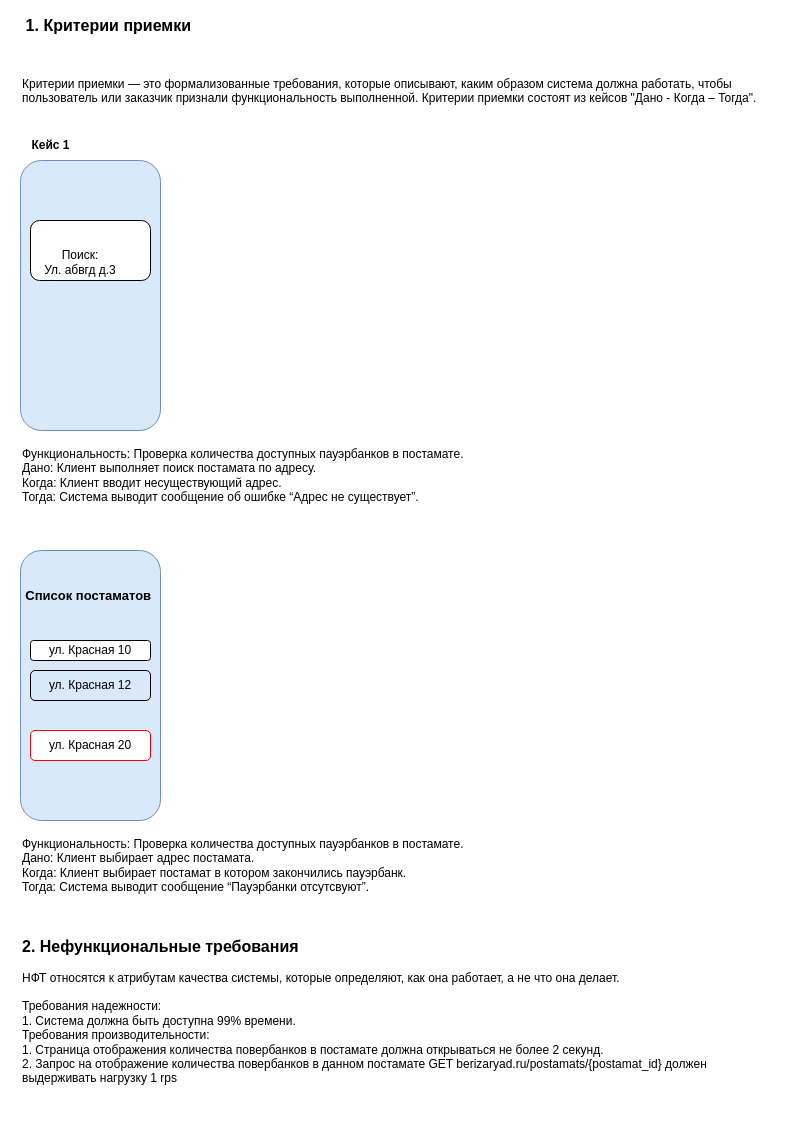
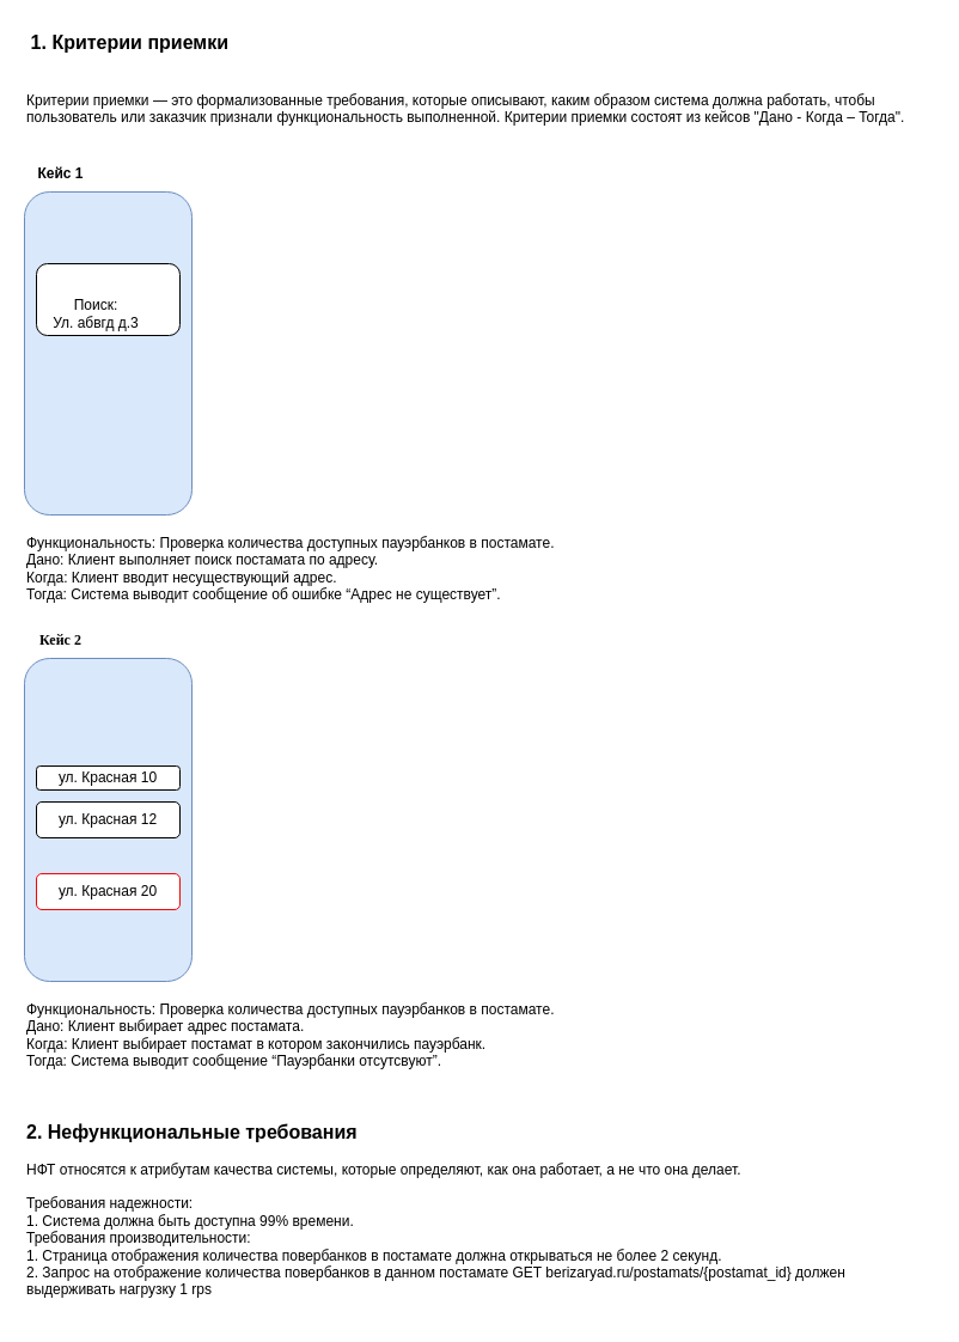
  <mxCell id="0" />
  <mxCell id="1" parent="0" />
  <mxCell id="2" value="" style="rounded=1;whiteSpace=wrap;html=1;fillColor=#dae8fc;strokeColor=#6c8ebf;" vertex="1" parent="1"><mxGeometry x="20" y="160" width="140" height="270" as="geometry" /></mxCell>
  <mxCell id="3" value="" style="rounded=1;whiteSpace=wrap;html=1;" vertex="1" parent="1"><mxGeometry x="30" y="220" width="120" height="60" as="geometry" /></mxCell>
- <mxCell id="4" value="&lt;font style=&quot;font-size: 16px;&quot;&gt;&lt;b style=&quot;&quot;&gt;1. Критерии приемки&lt;/b&gt;&lt;/font&gt;&amp;nbsp;" style="text;html=1;align=center;verticalAlign=middle;whiteSpace=wrap;rounded=0;" vertex="1" parent="1"><mxGeometry x="20" y="10" width="180" height="30" as="geometry" /></mxCell>
+ <mxCell id="4" value="&lt;font style=&quot;font-size: 16px;&quot;&gt;&lt;b style=&quot;&quot;&gt;1. Критерии приемки&lt;/b&gt;&lt;/font&gt;&amp;nbsp;" style="text;html=1;align=center;verticalAlign=middle;whiteSpace=wrap;rounded=0;" vertex="1" parent="1"><mxGeometry x="20" y="20" width="180" height="30" as="geometry" /></mxCell>
  <mxCell id="5" value="&lt;b&gt;Кейс 1&lt;/b&gt;" style="text;html=1;align=center;verticalAlign=middle;resizable=0;points=[];autosize=1;strokeColor=none;fillColor=none;" vertex="1" parent="1"><mxGeometry x="20" y="130" width="60" height="30" as="geometry" /></mxCell>
  <mxCell id="6" value="" style="rounded=1;whiteSpace=wrap;html=1;fillColor=#dae8fc;strokeColor=#6c8ebf;" vertex="1" parent="1"><mxGeometry x="20" y="550" width="140" height="270" as="geometry" /></mxCell>
  <mxCell id="7" value="&lt;div&gt;&lt;br&gt;&lt;/div&gt;Поиск:&lt;br&gt;Ул. абвгд д.3" style="text;html=1;align=center;verticalAlign=middle;whiteSpace=wrap;rounded=0;" vertex="1" parent="1"><mxGeometry x="40" y="240" width="80" height="30" as="geometry" /></mxCell>
  <mxCell id="8" value="Функциональность: Проверка количества доступных пауэрбанков в постамате.&amp;nbsp;&lt;br&gt;Дано: Клиент выполняет поиск постамата по адресу. &lt;br&gt;Когда: Клиент вводит несуществующий адрес.&lt;br&gt;Тогда: Система выводит сообщение об ошибке “Адрес не существует”." style="text;whiteSpace=wrap;html=1;" vertex="1" parent="1"><mxGeometry x="20" y="440" width="450" height="80" as="geometry" /></mxCell>
+ <mxCell id="9" value="&lt;b&gt;&lt;font face=&quot;Comic Sans MS&quot;&gt;Кейс 2&lt;/font&gt;&lt;/b&gt;" style="text;html=1;align=center;verticalAlign=middle;resizable=0;points=[];autosize=1;strokeColor=none;fillColor=none;" vertex="1" parent="1"><mxGeometry x="20" y="520" width="60" height="30" as="geometry" /></mxCell>
  <mxCell id="10" value="ул. Красная 10" style="rounded=1;whiteSpace=wrap;html=1;" vertex="1" parent="1"><mxGeometry x="30" y="640" width="120" height="20" as="geometry" /></mxCell>
- <mxCell id="11" value="ул. Красная 12" style="rounded=1;whiteSpace=wrap;html=1;fillColor=#dae8fc;" vertex="1" parent="1"><mxGeometry x="30" y="670" width="120" height="30" as="geometry" /></mxCell>
+ <mxCell id="11" value="ул. Красная 12" style="rounded=1;whiteSpace=wrap;html=1;" vertex="1" parent="1"><mxGeometry x="30" y="670" width="120" height="30" as="geometry" /></mxCell>
  <mxCell id="12" value="ул. Красная 20" style="rounded=1;whiteSpace=wrap;html=1;strokeColor=#f50505;" vertex="1" parent="1"><mxGeometry x="30" y="730" width="120" height="30" as="geometry" /></mxCell>
- <mxCell id="13" value="&lt;font style=&quot;font-size: 13px;&quot;&gt;&lt;b&gt;Список постаматов&amp;nbsp;&lt;/b&gt;&lt;/font&gt;" style="text;html=1;align=center;verticalAlign=middle;whiteSpace=wrap;rounded=0;" vertex="1" parent="1"><mxGeometry x="20" y="580" width="140" height="30" as="geometry" /></mxCell>
  <mxCell id="14" value="Функциональность: Проверка количества доступных пауэрбанков в постамате.&amp;nbsp;&lt;br&gt;Дано: Клиент выбирает адрес постамата.&lt;br&gt;Когда: Клиент выбирает постамат в котором закончились пауэрбанк.&lt;br&gt;Тогда: Система выводит сообщение “Пауэрбанки отсутсвуют”." style="text;whiteSpace=wrap;html=1;" vertex="1" parent="1"><mxGeometry x="20" y="830" width="450" height="80" as="geometry" /></mxCell>
  <mxCell id="15" value="&lt;font style=&quot;font-size: 16px;&quot;&gt;&lt;b style=&quot;&quot;&gt;2. Нефункциональные требования &lt;/b&gt;&lt;/font&gt;&lt;br&gt;&lt;br&gt;&lt;div&gt;НФТ относятся к атрибутам качества системы, которые определяют, как она работает, а не что она делает. &lt;br&gt;&lt;br&gt;Требования надежности: &lt;br&gt;1. Система должна быть доступна 99% времени. &lt;br&gt;Требования производительности: &lt;br&gt;1. Страница отображения количества повербанков в постамате должна открываться не более 2 секунд. &lt;br&gt;2. Запрос на отображение количества повербанков в данном постамате GET berizaryad.ru/postamats/{postamat_id} должен выдерживать нагрузку 1 rps&lt;/div&gt;" style="text;whiteSpace=wrap;html=1;" vertex="1" parent="1"><mxGeometry x="20" y="930" width="760" height="170" as="geometry" /></mxCell>
  <mxCell id="16" value="Критерии приемки — это формализованные требования, которые описывают, каким образом система должна работать, чтобы пользователь или заказчик признали функциональность выполненной. Критерии приемки состоят из кейсов &quot;Дано - Когда – Тогда&quot;." style="text;whiteSpace=wrap;html=1;" vertex="1" parent="1"><mxGeometry x="20" y="70" width="760" height="50" as="geometry" /></mxCell>
